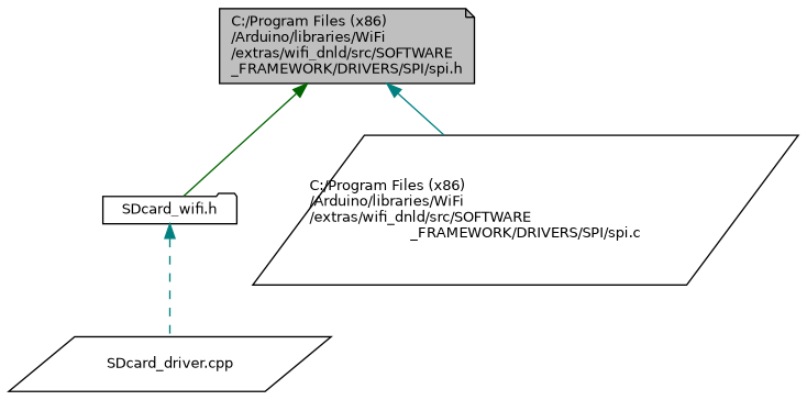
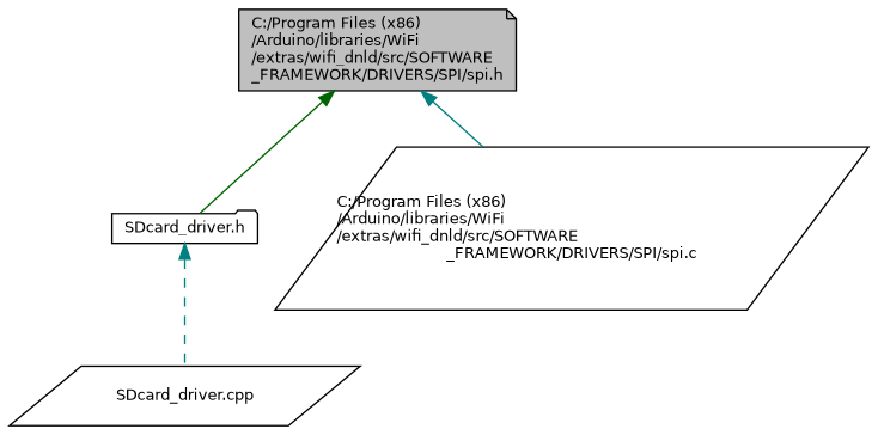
  digraph {
    node [color=black fillcolor=white fontname=Helvetica fontsize=10 shape=parallelogram style=filled]
    edge [color=teal dir=back fontname=Helvetica fontsize=10 labelfontname=Helvetica labelfontsize=10 style=solid]
    n1 [fillcolor=grey75 fontcolor=black height=0.2 label="C:/Program Files (x86)\l/Arduino/libraries/WiFi\l/extras/wifi_dnld/src/SOFTWARE\l_FRAMEWORK/DRIVERS/SPI/spi.h" shape=note width=0.4]
-   n2 [height=0.2 label="SDcard_wifi.h" shape=folder width=0.4]
+   n2 [height=0.2 label="SDcard_driver.h" shape=folder width=0.4]
    n3 [height=0.2 label="C:/Program Files (x86)\l/Arduino/libraries/WiFi\l/extras/wifi_dnld/src/SOFTWARE\l_FRAMEWORK/DRIVERS/SPI/spi.c" width=0.4]
    n4 [height=0.2 label="SDcard_driver.cpp" width=0.4]
    n1 -> n2 [color=darkgreen]
    n1 -> n3
    n2 -> n4 [style=dashed]
  }
